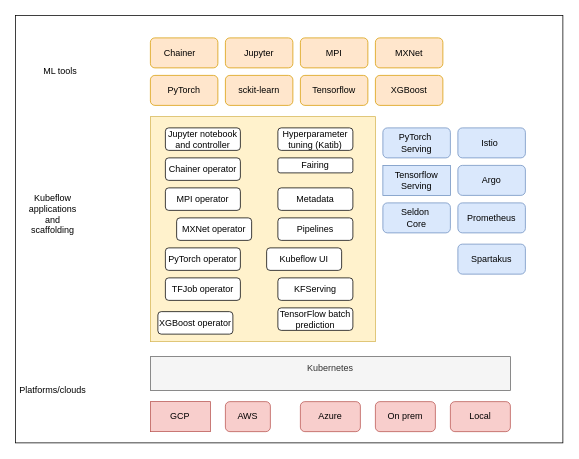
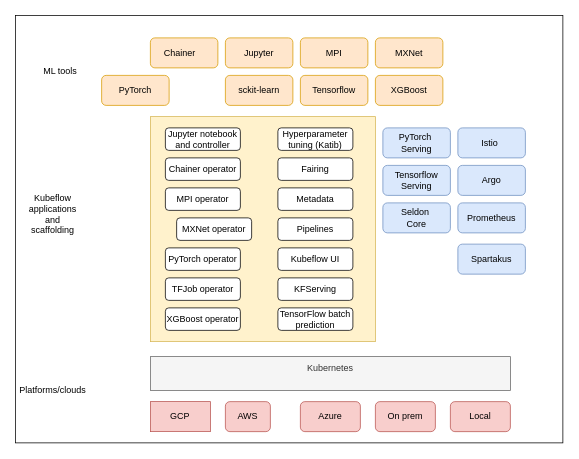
  <mxCell id="0" />
  <mxCell id="1" parent="0" />
  <mxCell id="2" value="" style="rounded=0;whiteSpace=wrap;html=1;" vertex="1" parent="1"><mxGeometry x="20" y="20" width="730" height="570" as="geometry" /></mxCell>
  <mxCell id="3" value="Kubernetes&lt;div&gt;&lt;br&gt;&lt;/div&gt;" style="rounded=0;whiteSpace=wrap;html=1;fillColor=#f5f5f5;fontColor=#333333;strokeColor=#666666;" vertex="1" parent="1"><mxGeometry x="200" y="475" width="480" height="45" as="geometry" /></mxCell>
  <mxCell id="4" value="" style="whiteSpace=wrap;html=1;aspect=fixed;fillColor=#fff2cc;strokeColor=#d6b656;" vertex="1" parent="1"><mxGeometry x="200" y="155" width="300" height="300" as="geometry" /></mxCell>
  <mxCell id="5" value="Jupyter notebook and controller" style="rounded=1;whiteSpace=wrap;html=1;" vertex="1" parent="1"><mxGeometry x="220" y="170" width="100" height="30" as="geometry" /></mxCell>
  <mxCell id="6" value="Chainer operator" style="rounded=1;whiteSpace=wrap;html=1;" vertex="1" parent="1"><mxGeometry x="220" y="210" width="100" height="30" as="geometry" /></mxCell>
- <mxCell id="7" value="Fairing" style="rounded=1;whiteSpace=wrap;html=1;" vertex="1" parent="1"><mxGeometry x="370" y="210" width="100" height="20" as="geometry" /></mxCell>
+ <mxCell id="7" value="Fairing" style="rounded=1;whiteSpace=wrap;html=1;" vertex="1" parent="1"><mxGeometry x="370" y="210" width="100" height="30" as="geometry" /></mxCell>
  <mxCell id="8" value="PyTorch operator" style="rounded=1;whiteSpace=wrap;html=1;" vertex="1" parent="1"><mxGeometry x="220" y="330" width="100" height="30" as="geometry" /></mxCell>
  <mxCell id="9" value="MXNet operator" style="rounded=1;whiteSpace=wrap;html=1;" vertex="1" parent="1"><mxGeometry x="235" y="290" width="100" height="30" as="geometry" /></mxCell>
  <mxCell id="10" value="MPI operator" style="rounded=1;whiteSpace=wrap;html=1;" vertex="1" parent="1"><mxGeometry x="220" y="250" width="100" height="30" as="geometry" /></mxCell>
  <mxCell id="11" value="Hyperparameter tuning (Katib)" style="rounded=1;whiteSpace=wrap;html=1;" vertex="1" parent="1"><mxGeometry x="370" y="170" width="100" height="30" as="geometry" /></mxCell>
- <mxCell id="12" value="XGBoost operator" style="rounded=1;whiteSpace=wrap;html=1;" vertex="1" parent="1"><mxGeometry x="210" y="415" width="100" height="30" as="geometry" /></mxCell>
+ <mxCell id="12" value="XGBoost operator" style="rounded=1;whiteSpace=wrap;html=1;" vertex="1" parent="1"><mxGeometry x="220" y="410" width="100" height="30" as="geometry" /></mxCell>
  <mxCell id="13" value="TFJob operator" style="rounded=1;whiteSpace=wrap;html=1;" vertex="1" parent="1"><mxGeometry x="220" y="370" width="100" height="30" as="geometry" /></mxCell>
  <mxCell id="14" value="Metadata" style="rounded=1;whiteSpace=wrap;html=1;" vertex="1" parent="1"><mxGeometry x="370" y="250" width="100" height="30" as="geometry" /></mxCell>
  <mxCell id="15" value="Pipelines" style="rounded=1;whiteSpace=wrap;html=1;" vertex="1" parent="1"><mxGeometry x="370" y="290" width="100" height="30" as="geometry" /></mxCell>
- <mxCell id="16" value="Kubeflow UI" style="rounded=1;whiteSpace=wrap;html=1;" vertex="1" parent="1"><mxGeometry x="355" y="330" width="100" height="30" as="geometry" /></mxCell>
+ <mxCell id="16" value="Kubeflow UI" style="rounded=1;whiteSpace=wrap;html=1;" vertex="1" parent="1"><mxGeometry x="370" y="330" width="100" height="30" as="geometry" /></mxCell>
  <mxCell id="17" value="KFServing" style="rounded=1;whiteSpace=wrap;html=1;" vertex="1" parent="1"><mxGeometry x="370" y="370" width="100" height="30" as="geometry" /></mxCell>
  <mxCell id="18" value="TensorFlow batch prediction" style="rounded=1;whiteSpace=wrap;html=1;" vertex="1" parent="1"><mxGeometry x="370" y="410" width="100" height="30" as="geometry" /></mxCell>
  <mxCell id="19" value="PyTorch&amp;nbsp;&lt;div&gt;Serving&lt;/div&gt;" style="rounded=1;whiteSpace=wrap;html=1;fillColor=#dae8fc;strokeColor=#6c8ebf;" vertex="1" parent="1"><mxGeometry x="510" y="170" width="90" height="40" as="geometry" /></mxCell>
- <mxCell id="20" value="Tensorflow&lt;div&gt;Serving&lt;/div&gt;" style="whiteSpace=wrap;html=1;fillColor=#dae8fc;strokeColor=#6c8ebf;rounded=0;" vertex="1" parent="1"><mxGeometry x="510" y="220" width="90" height="40" as="geometry" /></mxCell>
+ <mxCell id="20" value="Tensorflow&lt;div&gt;Serving&lt;/div&gt;" style="rounded=1;whiteSpace=wrap;html=1;fillColor=#dae8fc;strokeColor=#6c8ebf;" vertex="1" parent="1"><mxGeometry x="510" y="220" width="90" height="40" as="geometry" /></mxCell>
  <mxCell id="21" value="Seldon&amp;nbsp;&lt;div&gt;Core&lt;/div&gt;" style="rounded=1;whiteSpace=wrap;html=1;fillColor=#dae8fc;strokeColor=#6c8ebf;" vertex="1" parent="1"><mxGeometry x="510" y="270" width="90" height="40" as="geometry" /></mxCell>
  <mxCell id="22" value="Istio&lt;span style=&quot;white-space: pre;&quot;&gt;&#09;&lt;/span&gt;" style="rounded=1;whiteSpace=wrap;html=1;fillColor=#dae8fc;strokeColor=#6c8ebf;" vertex="1" parent="1"><mxGeometry x="610" y="170" width="90" height="40" as="geometry" /></mxCell>
  <mxCell id="23" value="Argo" style="rounded=1;whiteSpace=wrap;html=1;fillColor=#dae8fc;strokeColor=#6c8ebf;" vertex="1" parent="1"><mxGeometry x="610" y="220" width="90" height="40" as="geometry" /></mxCell>
  <mxCell id="24" value="Prometheus" style="rounded=1;whiteSpace=wrap;html=1;fillColor=#dae8fc;strokeColor=#6c8ebf;" vertex="1" parent="1"><mxGeometry x="610" y="270" width="90" height="40" as="geometry" /></mxCell>
  <mxCell id="25" value="Spartakus" style="rounded=1;whiteSpace=wrap;html=1;fillColor=#dae8fc;strokeColor=#6c8ebf;" vertex="1" parent="1"><mxGeometry x="610" y="325" width="90" height="40" as="geometry" /></mxCell>
  <mxCell id="26" value="XGBoost" style="rounded=1;whiteSpace=wrap;html=1;fillColor=#ffe6cc;strokeColor=#d79b00;" vertex="1" parent="1"><mxGeometry x="500" y="100" width="90" height="40" as="geometry" /></mxCell>
  <mxCell id="27" value="Tensorflow" style="rounded=1;whiteSpace=wrap;html=1;fillColor=#ffe6cc;strokeColor=#d79b00;" vertex="1" parent="1"><mxGeometry x="400" y="100" width="90" height="40" as="geometry" /></mxCell>
  <mxCell id="28" value="sckit-learn" style="rounded=1;whiteSpace=wrap;html=1;fillColor=#ffe6cc;strokeColor=#d79b00;" vertex="1" parent="1"><mxGeometry x="300" y="100" width="90" height="40" as="geometry" /></mxCell>
- <mxCell id="29" value="PyTorch" style="rounded=1;whiteSpace=wrap;html=1;fillColor=#ffe6cc;strokeColor=#d79b00;" vertex="1" parent="1"><mxGeometry x="200" y="100" width="90" height="40" as="geometry" /></mxCell>
+ <mxCell id="29" value="PyTorch" style="rounded=1;whiteSpace=wrap;html=1;fillColor=#ffe6cc;strokeColor=#d79b00;" vertex="1" parent="1"><mxGeometry x="135" y="100" width="90" height="40" as="geometry" /></mxCell>
  <mxCell id="30" value="MXNet" style="rounded=1;whiteSpace=wrap;html=1;fillColor=#ffe6cc;strokeColor=#d79b00;" vertex="1" parent="1"><mxGeometry x="500" y="50" width="90" height="40" as="geometry" /></mxCell>
  <mxCell id="31" value="MPI" style="rounded=1;whiteSpace=wrap;html=1;fillColor=#ffe6cc;strokeColor=#d79b00;" vertex="1" parent="1"><mxGeometry x="400" y="50" width="90" height="40" as="geometry" /></mxCell>
  <mxCell id="32" value="Jupyter" style="rounded=1;whiteSpace=wrap;html=1;fillColor=#ffe6cc;strokeColor=#d79b00;" vertex="1" parent="1"><mxGeometry x="300" y="50" width="90" height="40" as="geometry" /></mxCell>
  <mxCell id="33" value="Chainer&lt;span style=&quot;white-space: pre;&quot;&gt;&#09;&lt;/span&gt;" style="rounded=1;whiteSpace=wrap;html=1;fillColor=#ffe6cc;strokeColor=#d79b00;" vertex="1" parent="1"><mxGeometry x="200" y="50" width="90" height="40" as="geometry" /></mxCell>
  <mxCell id="34" value="&amp;nbsp; &amp;nbsp; GCP&lt;span style=&quot;white-space: pre;&quot;&gt;&#09;&lt;/span&gt;" style="whiteSpace=wrap;html=1;fillColor=#f8cecc;strokeColor=#b85450;rounded=0;" vertex="1" parent="1"><mxGeometry x="200" y="535" width="80" height="40" as="geometry" /></mxCell>
  <mxCell id="35" value="AWS" style="rounded=1;whiteSpace=wrap;html=1;fillColor=#f8cecc;strokeColor=#b85450;" vertex="1" parent="1"><mxGeometry x="300" y="535" width="60" height="40" as="geometry" /></mxCell>
  <mxCell id="36" value="On prem" style="rounded=1;whiteSpace=wrap;html=1;fillColor=#f8cecc;strokeColor=#b85450;" vertex="1" parent="1"><mxGeometry x="500" y="535" width="80" height="40" as="geometry" /></mxCell>
  <mxCell id="37" value="Azure" style="rounded=1;whiteSpace=wrap;html=1;fillColor=#f8cecc;strokeColor=#b85450;" vertex="1" parent="1"><mxGeometry x="400" y="535" width="80" height="40" as="geometry" /></mxCell>
  <mxCell id="38" value="Local" style="rounded=1;whiteSpace=wrap;html=1;fillColor=#f8cecc;strokeColor=#b85450;" vertex="1" parent="1"><mxGeometry x="600" y="535" width="80" height="40" as="geometry" /></mxCell>
  <mxCell id="39" value="ML tools" style="text;strokeColor=none;align=center;fillColor=none;html=1;verticalAlign=middle;whiteSpace=wrap;rounded=0;" vertex="1" parent="1"><mxGeometry x="50" y="80" width="60" height="30" as="geometry" /></mxCell>
  <mxCell id="40" value="Kubeflow applications and scaffolding" style="text;strokeColor=none;align=center;fillColor=none;html=1;verticalAlign=middle;whiteSpace=wrap;rounded=0;" vertex="1" parent="1"><mxGeometry x="40" y="270" width="60" height="30" as="geometry" /></mxCell>
  <mxCell id="41" value="Platforms/clouds" style="text;strokeColor=none;align=center;fillColor=none;html=1;verticalAlign=middle;whiteSpace=wrap;rounded=0;" vertex="1" parent="1"><mxGeometry x="40" y="505" width="60" height="30" as="geometry" /></mxCell>
